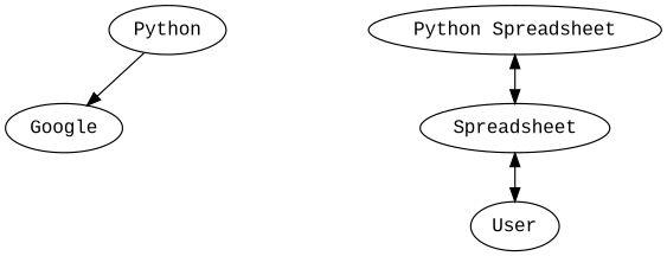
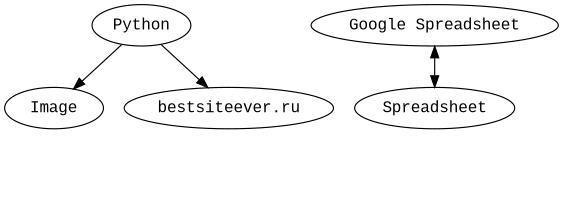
  digraph {
    fontname="Liberation Mono"
    node [fontname="Liberation Mono"]
    edge [fontname="Liberation Mono"]
    Python
-   Image [label=Google]
+   Image
+   "bestsiteever.ru"
    n4 [label=Spreadsheet]
-   "Google Spreadsheet" [label="Python Spreadsheet"]
-   User
+   "Google Spreadsheet"
    Python -> Image
-   n4 -> User [dir=both]
+   Python -> "bestsiteever.ru"
    "Google Spreadsheet" -> n4 [dir=both]
  }
